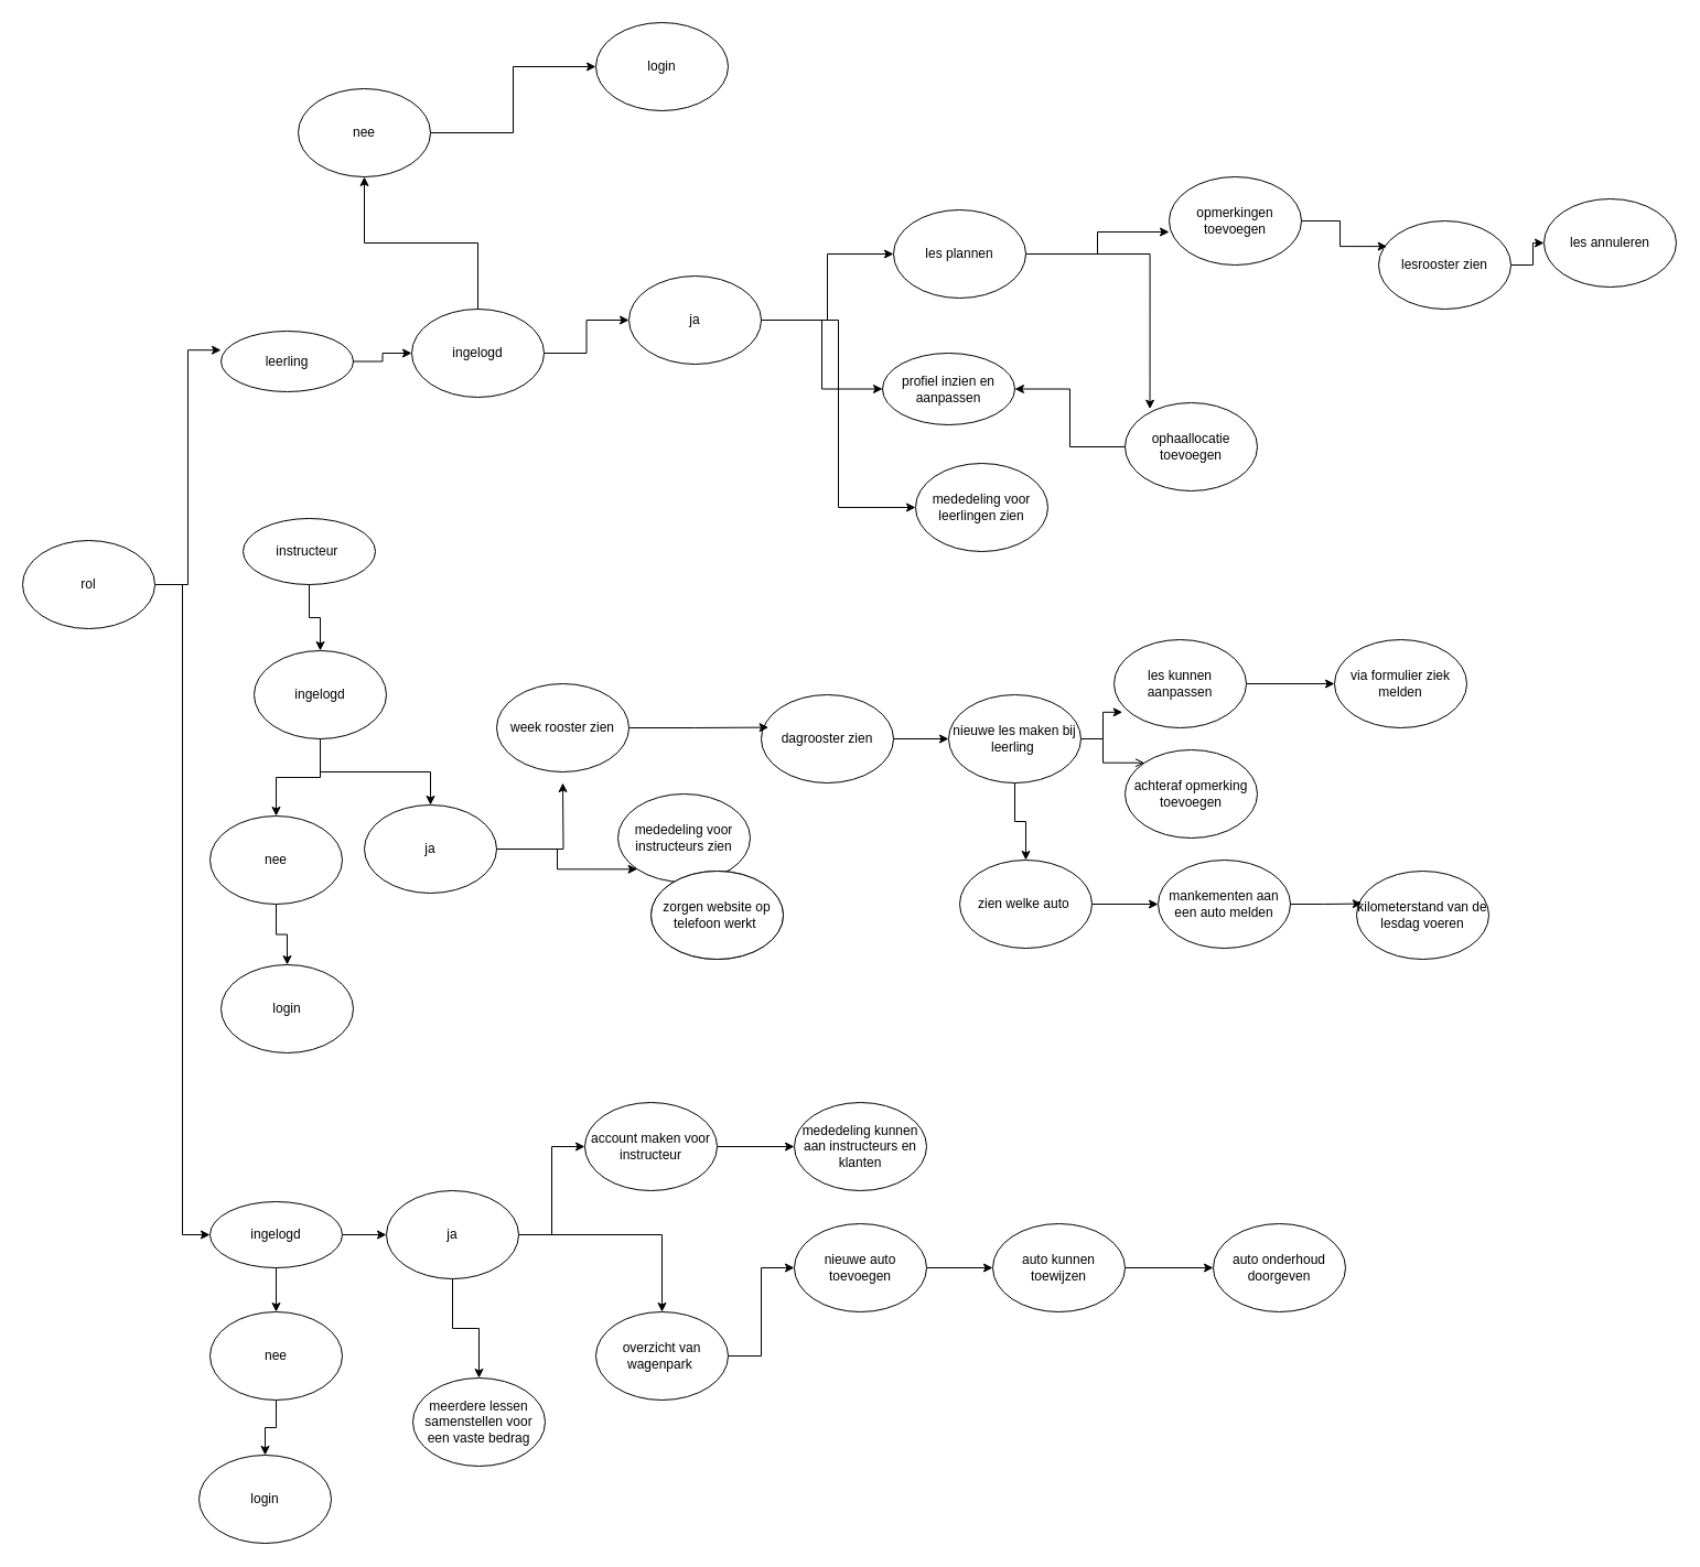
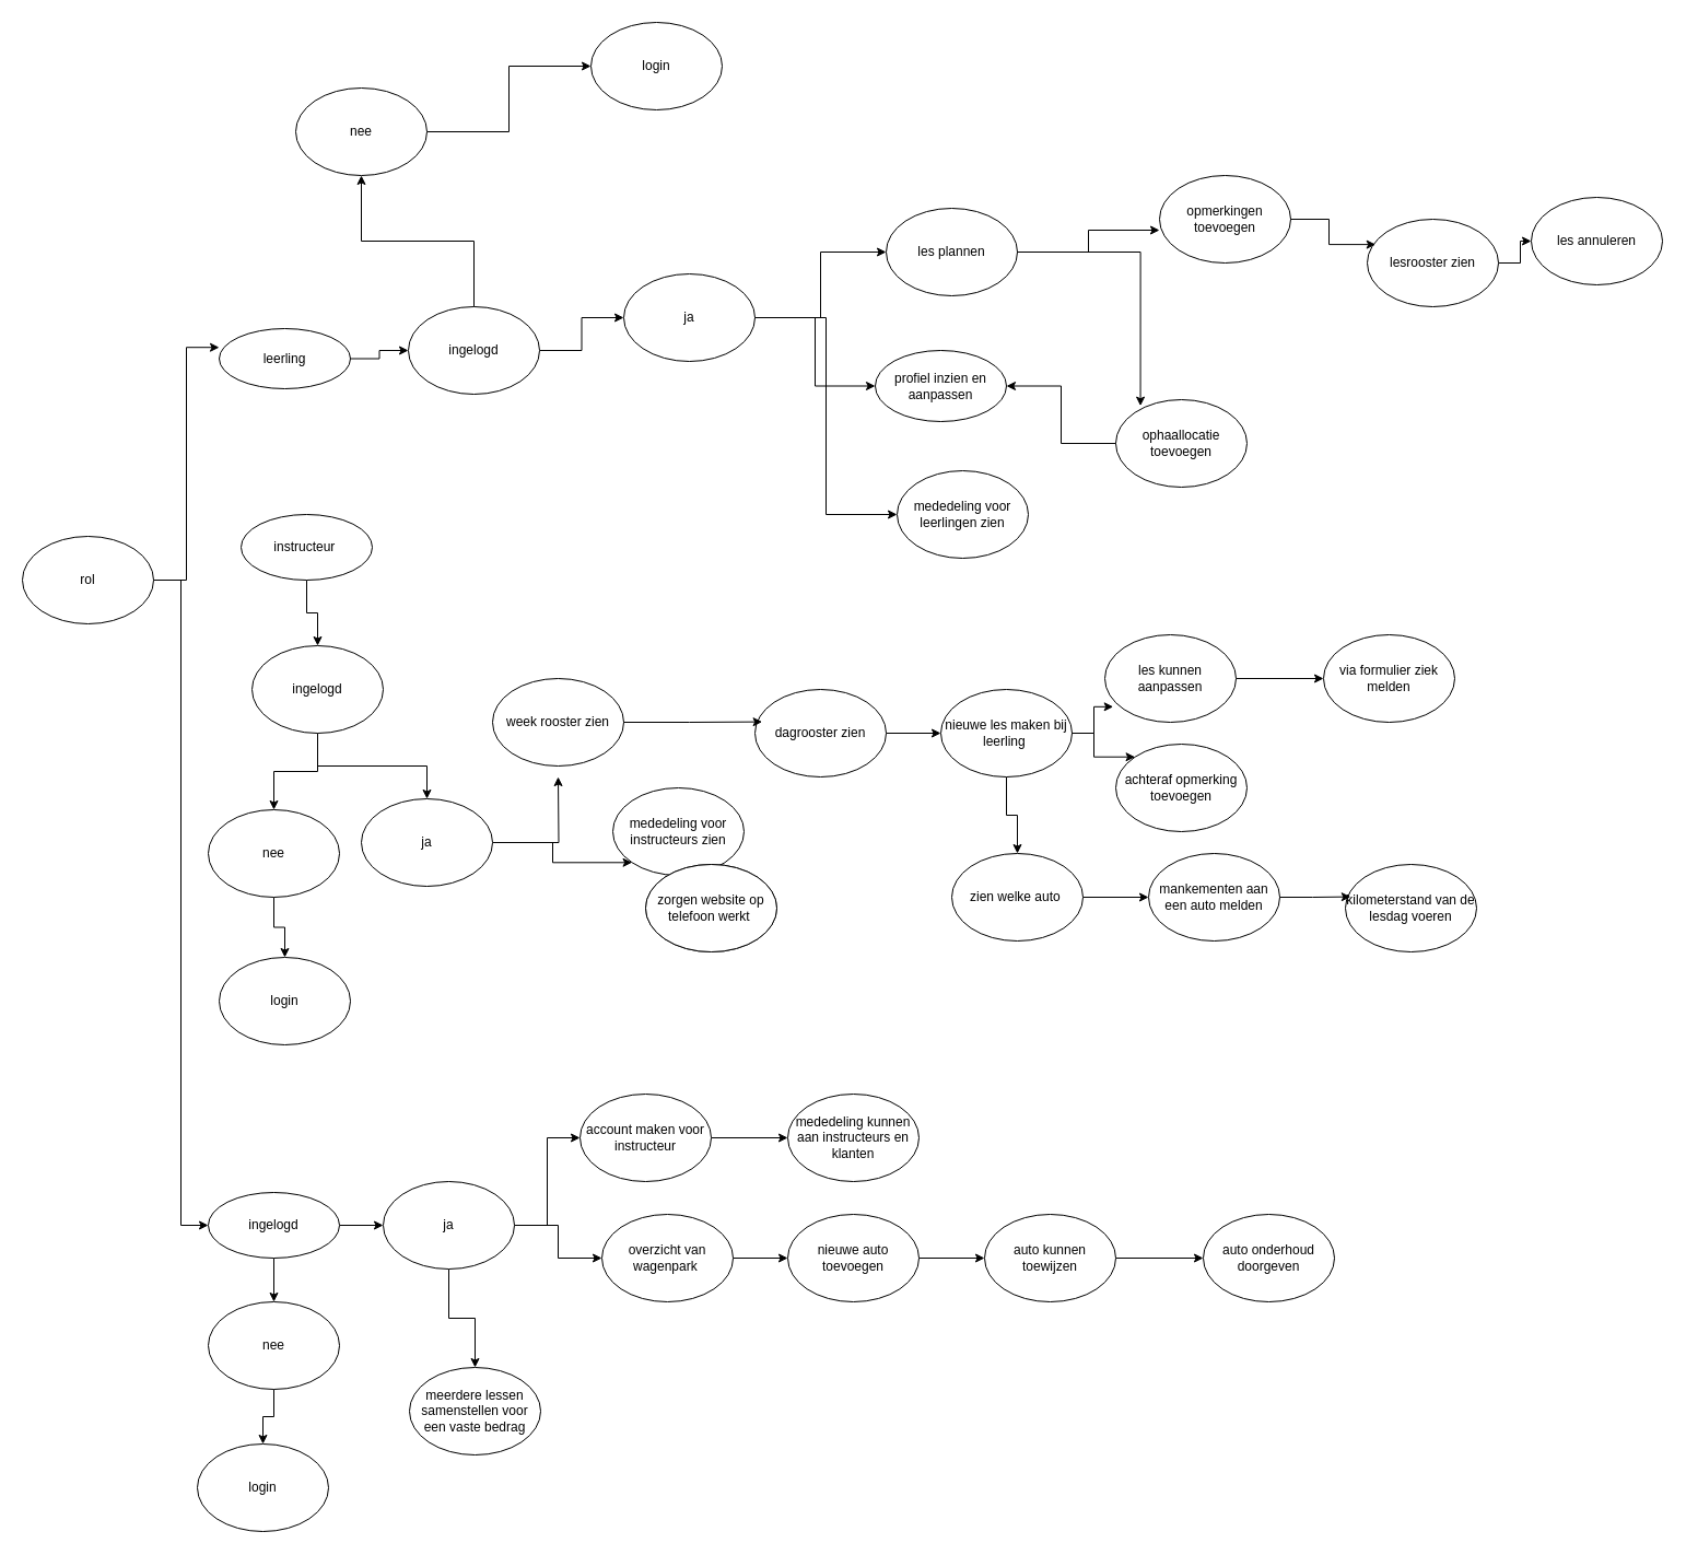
  <mxCell id="0" />
  <mxCell id="1" parent="0" />
  <mxCell id="2" style="edgeStyle=orthogonalEdgeStyle;rounded=0;orthogonalLoop=1;jettySize=auto;html=1;entryX=0;entryY=0.313;entryDx=0;entryDy=0;entryPerimeter=0;" edge="1" parent="1" source="4" target="6"><mxGeometry relative="1" as="geometry"><mxPoint x="150" y="360" as="targetPoint" /></mxGeometry></mxCell>
  <mxCell id="3" style="edgeStyle=orthogonalEdgeStyle;rounded=0;orthogonalLoop=1;jettySize=auto;html=1;entryX=0;entryY=0.5;entryDx=0;entryDy=0;" edge="1" parent="1" source="4" target="9"><mxGeometry relative="1" as="geometry" /></mxCell>
  <mxCell id="4" value="rol" style="ellipse;whiteSpace=wrap;html=1;" vertex="1" parent="1"><mxGeometry x="20" y="490" width="120" height="80" as="geometry" /></mxCell>
  <mxCell id="5" value="" style="edgeStyle=orthogonalEdgeStyle;rounded=0;orthogonalLoop=1;jettySize=auto;html=1;" edge="1" parent="1" source="6" target="70"><mxGeometry relative="1" as="geometry" /></mxCell>
  <mxCell id="6" value="leerling" style="ellipse;whiteSpace=wrap;html=1;" vertex="1" parent="1"><mxGeometry x="200" y="300" width="120" height="55" as="geometry" /></mxCell>
  <mxCell id="7" value="" style="edgeStyle=orthogonalEdgeStyle;rounded=0;orthogonalLoop=1;jettySize=auto;html=1;" edge="1" parent="1" source="9" target="51"><mxGeometry relative="1" as="geometry" /></mxCell>
  <mxCell id="8" value="" style="edgeStyle=orthogonalEdgeStyle;rounded=0;orthogonalLoop=1;jettySize=auto;html=1;" edge="1" parent="1" source="9" target="79"><mxGeometry relative="1" as="geometry" /></mxCell>
  <mxCell id="9" value="ingelogd" style="ellipse;whiteSpace=wrap;html=1;" vertex="1" parent="1"><mxGeometry x="190" y="1090" width="120" height="60" as="geometry" /></mxCell>
  <mxCell id="10" value="" style="edgeStyle=orthogonalEdgeStyle;rounded=0;orthogonalLoop=1;jettySize=auto;html=1;" edge="1" parent="1" source="11" target="74"><mxGeometry relative="1" as="geometry" /></mxCell>
  <mxCell id="11" value="instructeur&amp;nbsp;" style="ellipse;whiteSpace=wrap;html=1;" vertex="1" parent="1"><mxGeometry x="220" y="470" width="120" height="60" as="geometry" /></mxCell>
  <mxCell id="12" value="les plannen" style="ellipse;whiteSpace=wrap;html=1;" vertex="1" parent="1"><mxGeometry x="810" y="190" width="120" height="80" as="geometry" /></mxCell>
  <mxCell id="13" value="profiel inzien en aanpassen" style="ellipse;whiteSpace=wrap;html=1;" vertex="1" parent="1"><mxGeometry x="800" y="320" width="120" height="65" as="geometry" /></mxCell>
  <mxCell id="14" value="ophaallocatie toevoegen" style="ellipse;whiteSpace=wrap;html=1;" vertex="1" parent="1"><mxGeometry x="1020" y="365" width="120" height="80" as="geometry" /></mxCell>
  <mxCell id="15" value="opmerkingen toevoegen" style="ellipse;whiteSpace=wrap;html=1;" vertex="1" parent="1"><mxGeometry x="1060" y="160" width="120" height="80" as="geometry" /></mxCell>
  <mxCell id="16" style="edgeStyle=orthogonalEdgeStyle;rounded=0;orthogonalLoop=1;jettySize=auto;html=1;entryX=0;entryY=0.5;entryDx=0;entryDy=0;" edge="1" parent="1" source="17" target="19"><mxGeometry relative="1" as="geometry" /></mxCell>
  <mxCell id="17" value="lesrooster zien" style="ellipse;whiteSpace=wrap;html=1;" vertex="1" parent="1"><mxGeometry x="1250" y="200" width="120" height="80" as="geometry" /></mxCell>
- <mxCell id="18" value="mededeling voor leerlingen zien" style="ellipse;whiteSpace=wrap;html=1;" vertex="1" parent="1"><mxGeometry x="830" y="420" width="120" height="80" as="geometry" /></mxCell>
+ <mxCell id="18" value="mededeling voor leerlingen zien" style="ellipse;whiteSpace=wrap;html=1;" vertex="1" parent="1"><mxGeometry x="820" y="430" width="120" height="80" as="geometry" /></mxCell>
  <mxCell id="19" value="les annuleren" style="ellipse;whiteSpace=wrap;html=1;" vertex="1" parent="1"><mxGeometry x="1400" y="180" width="120" height="80" as="geometry" /></mxCell>
  <mxCell id="20" style="edgeStyle=orthogonalEdgeStyle;rounded=0;orthogonalLoop=1;jettySize=auto;html=1;entryX=0.188;entryY=0.071;entryDx=0;entryDy=0;entryPerimeter=0;" edge="1" parent="1" source="12" target="14"><mxGeometry relative="1" as="geometry" /></mxCell>
  <mxCell id="21" style="edgeStyle=orthogonalEdgeStyle;rounded=0;orthogonalLoop=1;jettySize=auto;html=1;entryX=0;entryY=0.625;entryDx=0;entryDy=0;entryPerimeter=0;" edge="1" parent="1" source="12" target="15"><mxGeometry relative="1" as="geometry" /></mxCell>
  <mxCell id="22" style="edgeStyle=orthogonalEdgeStyle;rounded=0;orthogonalLoop=1;jettySize=auto;html=1;" edge="1" parent="1" source="14" target="13"><mxGeometry relative="1" as="geometry" /></mxCell>
  <mxCell id="23" style="edgeStyle=orthogonalEdgeStyle;rounded=0;orthogonalLoop=1;jettySize=auto;html=1;entryX=0.064;entryY=0.289;entryDx=0;entryDy=0;entryPerimeter=0;" edge="1" parent="1" source="15" target="17"><mxGeometry relative="1" as="geometry" /></mxCell>
  <mxCell id="24" value="achteraf opmerking toevoegen" style="ellipse;whiteSpace=wrap;html=1;" vertex="1" parent="1"><mxGeometry x="1020" y="680" width="120" height="80" as="geometry" /></mxCell>
  <mxCell id="25" style="edgeStyle=orthogonalEdgeStyle;rounded=0;orthogonalLoop=1;jettySize=auto;html=1;entryX=0.5;entryY=0;entryDx=0;entryDy=0;" edge="1" parent="1" source="27" target="36"><mxGeometry relative="1" as="geometry" /></mxCell>
- <mxCell id="26" style="edgeStyle=orthogonalEdgeStyle;rounded=0;orthogonalLoop=1;jettySize=auto;html=1;entryX=0;entryY=0;entryDx=0;entryDy=0;endArrow=open;" edge="1" parent="1" source="27" target="24"><mxGeometry relative="1" as="geometry" /></mxCell>
+ <mxCell id="26" style="edgeStyle=orthogonalEdgeStyle;rounded=0;orthogonalLoop=1;jettySize=auto;html=1;entryX=0;entryY=0;entryDx=0;entryDy=0;" edge="1" parent="1" source="27" target="24"><mxGeometry relative="1" as="geometry" /></mxCell>
  <mxCell id="27" value="nieuwe les maken bij leerling&amp;nbsp;" style="ellipse;whiteSpace=wrap;html=1;" vertex="1" parent="1"><mxGeometry x="860" y="630" width="120" height="80" as="geometry" /></mxCell>
  <mxCell id="28" style="edgeStyle=orthogonalEdgeStyle;rounded=0;orthogonalLoop=1;jettySize=auto;html=1;entryX=0;entryY=0.5;entryDx=0;entryDy=0;" edge="1" parent="1" source="29" target="27"><mxGeometry relative="1" as="geometry" /></mxCell>
  <mxCell id="29" value="dagrooster zien" style="ellipse;whiteSpace=wrap;html=1;" vertex="1" parent="1"><mxGeometry x="690" y="630" width="120" height="80" as="geometry" /></mxCell>
  <mxCell id="30" value="mededeling voor instructeurs zien" style="ellipse;whiteSpace=wrap;html=1;" vertex="1" parent="1"><mxGeometry x="560" y="720" width="120" height="80" as="geometry" /></mxCell>
  <mxCell id="31" style="edgeStyle=orthogonalEdgeStyle;rounded=0;orthogonalLoop=1;jettySize=auto;html=1;exitX=1;exitY=0.5;exitDx=0;exitDy=0;" edge="1" parent="1" source="32" target="34"><mxGeometry relative="1" as="geometry" /></mxCell>
  <mxCell id="32" value="les kunnen aanpassen" style="ellipse;whiteSpace=wrap;html=1;" vertex="1" parent="1"><mxGeometry x="1010" y="580" width="120" height="80" as="geometry" /></mxCell>
  <mxCell id="33" value="week rooster zien" style="ellipse;whiteSpace=wrap;html=1;" vertex="1" parent="1"><mxGeometry x="450" y="620" width="120" height="80" as="geometry" /></mxCell>
  <mxCell id="34" value="via formulier ziek melden" style="ellipse;whiteSpace=wrap;html=1;" vertex="1" parent="1"><mxGeometry x="1210" y="580" width="120" height="80" as="geometry" /></mxCell>
  <mxCell id="35" style="edgeStyle=orthogonalEdgeStyle;rounded=0;orthogonalLoop=1;jettySize=auto;html=1;entryX=0;entryY=0.5;entryDx=0;entryDy=0;" edge="1" parent="1" source="36" target="37"><mxGeometry relative="1" as="geometry" /></mxCell>
  <mxCell id="36" value="zien welke auto&amp;nbsp;" style="ellipse;whiteSpace=wrap;html=1;" vertex="1" parent="1"><mxGeometry x="870" y="780" width="120" height="80" as="geometry" /></mxCell>
  <mxCell id="37" value="mankementen aan een auto melden" style="ellipse;whiteSpace=wrap;html=1;" vertex="1" parent="1"><mxGeometry x="1050" y="780" width="120" height="80" as="geometry" /></mxCell>
  <mxCell id="38" value="kilometerstand van de lesdag voeren" style="ellipse;whiteSpace=wrap;html=1;" vertex="1" parent="1"><mxGeometry x="1230" y="790" width="120" height="80" as="geometry" /></mxCell>
  <mxCell id="39" style="edgeStyle=orthogonalEdgeStyle;rounded=0;orthogonalLoop=1;jettySize=auto;html=1;" edge="1" parent="1" source="41"><mxGeometry relative="1" as="geometry"><mxPoint x="510" y="710" as="targetPoint" /></mxGeometry></mxCell>
  <mxCell id="40" style="edgeStyle=orthogonalEdgeStyle;rounded=0;orthogonalLoop=1;jettySize=auto;html=1;entryX=0;entryY=1;entryDx=0;entryDy=0;" edge="1" parent="1" source="41" target="30"><mxGeometry relative="1" as="geometry" /></mxCell>
  <mxCell id="41" value="ja" style="ellipse;whiteSpace=wrap;html=1;" vertex="1" parent="1"><mxGeometry x="330" y="730" width="120" height="80" as="geometry" /></mxCell>
  <mxCell id="42" style="edgeStyle=orthogonalEdgeStyle;rounded=0;orthogonalLoop=1;jettySize=auto;html=1;entryX=0.055;entryY=0.37;entryDx=0;entryDy=0;entryPerimeter=0;" edge="1" parent="1" source="33" target="29"><mxGeometry relative="1" as="geometry" /></mxCell>
  <mxCell id="43" style="edgeStyle=orthogonalEdgeStyle;rounded=0;orthogonalLoop=1;jettySize=auto;html=1;exitX=1;exitY=0.5;exitDx=0;exitDy=0;entryX=0.064;entryY=0.823;entryDx=0;entryDy=0;entryPerimeter=0;" edge="1" parent="1" source="27" target="32"><mxGeometry relative="1" as="geometry" /></mxCell>
  <mxCell id="44" style="edgeStyle=orthogonalEdgeStyle;rounded=0;orthogonalLoop=1;jettySize=auto;html=1;entryX=0.04;entryY=0.37;entryDx=0;entryDy=0;entryPerimeter=0;" edge="1" parent="1" source="37" target="38"><mxGeometry relative="1" as="geometry" /></mxCell>
  <mxCell id="45" value="" style="edgeStyle=orthogonalEdgeStyle;rounded=0;orthogonalLoop=1;jettySize=auto;html=1;" edge="1" parent="1" source="46" target="53"><mxGeometry relative="1" as="geometry" /></mxCell>
  <mxCell id="46" value="account maken voor instructeur" style="ellipse;whiteSpace=wrap;html=1;" vertex="1" parent="1"><mxGeometry x="530" y="1000" width="120" height="80" as="geometry" /></mxCell>
  <mxCell id="47" value="algemene voorwaarden publiceren" style="ellipse;whiteSpace=wrap;html=1;" vertex="1" parent="1"><mxGeometry x="590" y="790" width="120" height="80" as="geometry" /></mxCell>
  <mxCell id="48" value="" style="edgeStyle=orthogonalEdgeStyle;rounded=0;orthogonalLoop=1;jettySize=auto;html=1;" edge="1" parent="1" source="51" target="55"><mxGeometry relative="1" as="geometry" /></mxCell>
  <mxCell id="49" style="edgeStyle=orthogonalEdgeStyle;rounded=0;orthogonalLoop=1;jettySize=auto;html=1;" edge="1" parent="1" source="51" target="46"><mxGeometry relative="1" as="geometry" /></mxCell>
  <mxCell id="50" value="" style="edgeStyle=orthogonalEdgeStyle;rounded=0;orthogonalLoop=1;jettySize=auto;html=1;" edge="1" parent="1" source="51" target="61"><mxGeometry relative="1" as="geometry" /></mxCell>
  <mxCell id="51" value="ja" style="ellipse;whiteSpace=wrap;html=1;" vertex="1" parent="1"><mxGeometry x="350" y="1080" width="120" height="80" as="geometry" /></mxCell>
  <mxCell id="52" value="zorgen website op telefoon werkt&amp;nbsp;" style="ellipse;whiteSpace=wrap;html=1;" vertex="1" parent="1"><mxGeometry x="590" y="790" width="120" height="80" as="geometry" /></mxCell>
  <mxCell id="53" value="mededeling kunnen aan instructeurs en klanten" style="ellipse;whiteSpace=wrap;html=1;" vertex="1" parent="1"><mxGeometry x="720" y="1000" width="120" height="80" as="geometry" /></mxCell>
  <mxCell id="54" value="" style="edgeStyle=orthogonalEdgeStyle;rounded=0;orthogonalLoop=1;jettySize=auto;html=1;" edge="1" parent="1" source="55" target="59"><mxGeometry relative="1" as="geometry" /></mxCell>
- <mxCell id="55" value="overzicht van wagenpark&amp;nbsp;" style="ellipse;whiteSpace=wrap;html=1;" vertex="1" parent="1"><mxGeometry x="540" y="1190" width="120" height="80" as="geometry" /></mxCell>
+ <mxCell id="55" value="overzicht van wagenpark&amp;nbsp;" style="ellipse;whiteSpace=wrap;html=1;" vertex="1" parent="1"><mxGeometry x="550" y="1110" width="120" height="80" as="geometry" /></mxCell>
  <mxCell id="56" value="" style="edgeStyle=orthogonalEdgeStyle;rounded=0;orthogonalLoop=1;jettySize=auto;html=1;" edge="1" parent="1" source="57" target="60"><mxGeometry relative="1" as="geometry" /></mxCell>
  <mxCell id="57" value="auto kunnen toewijzen" style="ellipse;whiteSpace=wrap;html=1;" vertex="1" parent="1"><mxGeometry x="900" y="1110" width="120" height="80" as="geometry" /></mxCell>
  <mxCell id="58" value="" style="edgeStyle=orthogonalEdgeStyle;rounded=0;orthogonalLoop=1;jettySize=auto;html=1;" edge="1" parent="1" source="59" target="57"><mxGeometry relative="1" as="geometry" /></mxCell>
  <mxCell id="59" value="nieuwe auto toevoegen" style="ellipse;whiteSpace=wrap;html=1;" vertex="1" parent="1"><mxGeometry x="720" y="1110" width="120" height="80" as="geometry" /></mxCell>
  <mxCell id="60" value="auto onderhoud doorgeven" style="ellipse;whiteSpace=wrap;html=1;" vertex="1" parent="1"><mxGeometry x="1100" y="1110" width="120" height="80" as="geometry" /></mxCell>
  <mxCell id="61" value="meerdere lessen samenstellen voor een vaste bedrag" style="ellipse;whiteSpace=wrap;html=1;" vertex="1" parent="1"><mxGeometry x="374" y="1250" width="120" height="80" as="geometry" /></mxCell>
  <mxCell id="62" value="" style="edgeStyle=orthogonalEdgeStyle;rounded=0;orthogonalLoop=1;jettySize=auto;html=1;" edge="1" parent="1" source="65" target="13"><mxGeometry relative="1" as="geometry" /></mxCell>
  <mxCell id="63" style="edgeStyle=orthogonalEdgeStyle;rounded=0;orthogonalLoop=1;jettySize=auto;html=1;entryX=0;entryY=0.5;entryDx=0;entryDy=0;" edge="1" parent="1" source="65" target="12"><mxGeometry relative="1" as="geometry" /></mxCell>
  <mxCell id="64" style="edgeStyle=orthogonalEdgeStyle;rounded=0;orthogonalLoop=1;jettySize=auto;html=1;entryX=0;entryY=0.5;entryDx=0;entryDy=0;" edge="1" parent="1" source="65" target="18"><mxGeometry relative="1" as="geometry" /></mxCell>
  <mxCell id="65" value="ja" style="ellipse;whiteSpace=wrap;html=1;" vertex="1" parent="1"><mxGeometry x="570" y="250" width="120" height="80" as="geometry" /></mxCell>
  <mxCell id="66" value="" style="edgeStyle=orthogonalEdgeStyle;rounded=0;orthogonalLoop=1;jettySize=auto;html=1;" edge="1" parent="1" source="67" target="71"><mxGeometry relative="1" as="geometry" /></mxCell>
  <mxCell id="67" value="nee" style="ellipse;whiteSpace=wrap;html=1;" vertex="1" parent="1"><mxGeometry x="270" y="80" width="120" height="80" as="geometry" /></mxCell>
  <mxCell id="68" value="" style="edgeStyle=orthogonalEdgeStyle;rounded=0;orthogonalLoop=1;jettySize=auto;html=1;" edge="1" parent="1" source="70" target="65"><mxGeometry relative="1" as="geometry" /></mxCell>
  <mxCell id="69" value="" style="edgeStyle=orthogonalEdgeStyle;rounded=0;orthogonalLoop=1;jettySize=auto;html=1;" edge="1" parent="1" source="70" target="67"><mxGeometry relative="1" as="geometry" /></mxCell>
  <mxCell id="70" value="ingelogd" style="ellipse;whiteSpace=wrap;html=1;" vertex="1" parent="1"><mxGeometry x="373" y="280" width="120" height="80" as="geometry" /></mxCell>
  <mxCell id="71" value="login" style="ellipse;whiteSpace=wrap;html=1;" vertex="1" parent="1"><mxGeometry x="540" y="20" width="120" height="80" as="geometry" /></mxCell>
  <mxCell id="72" value="" style="edgeStyle=orthogonalEdgeStyle;rounded=0;orthogonalLoop=1;jettySize=auto;html=1;" edge="1" parent="1" source="74" target="76"><mxGeometry relative="1" as="geometry" /></mxCell>
  <mxCell id="73" style="edgeStyle=orthogonalEdgeStyle;rounded=0;orthogonalLoop=1;jettySize=auto;html=1;" edge="1" parent="1" source="74" target="41"><mxGeometry relative="1" as="geometry" /></mxCell>
  <mxCell id="74" value="ingelogd" style="ellipse;whiteSpace=wrap;html=1;" vertex="1" parent="1"><mxGeometry x="230" y="590" width="120" height="80" as="geometry" /></mxCell>
  <mxCell id="75" value="" style="edgeStyle=orthogonalEdgeStyle;rounded=0;orthogonalLoop=1;jettySize=auto;html=1;" edge="1" parent="1" source="76" target="77"><mxGeometry relative="1" as="geometry" /></mxCell>
  <mxCell id="76" value="nee" style="ellipse;whiteSpace=wrap;html=1;" vertex="1" parent="1"><mxGeometry x="190" y="740" width="120" height="80" as="geometry" /></mxCell>
  <mxCell id="77" value="login" style="ellipse;whiteSpace=wrap;html=1;" vertex="1" parent="1"><mxGeometry x="200" y="875" width="120" height="80" as="geometry" /></mxCell>
  <mxCell id="78" value="" style="edgeStyle=orthogonalEdgeStyle;rounded=0;orthogonalLoop=1;jettySize=auto;html=1;" edge="1" parent="1" source="79" target="80"><mxGeometry relative="1" as="geometry" /></mxCell>
  <mxCell id="79" value="nee" style="ellipse;whiteSpace=wrap;html=1;" vertex="1" parent="1"><mxGeometry x="190" y="1190" width="120" height="80" as="geometry" /></mxCell>
  <mxCell id="80" value="login" style="ellipse;whiteSpace=wrap;html=1;" vertex="1" parent="1"><mxGeometry x="180" y="1320" width="120" height="80" as="geometry" /></mxCell>
